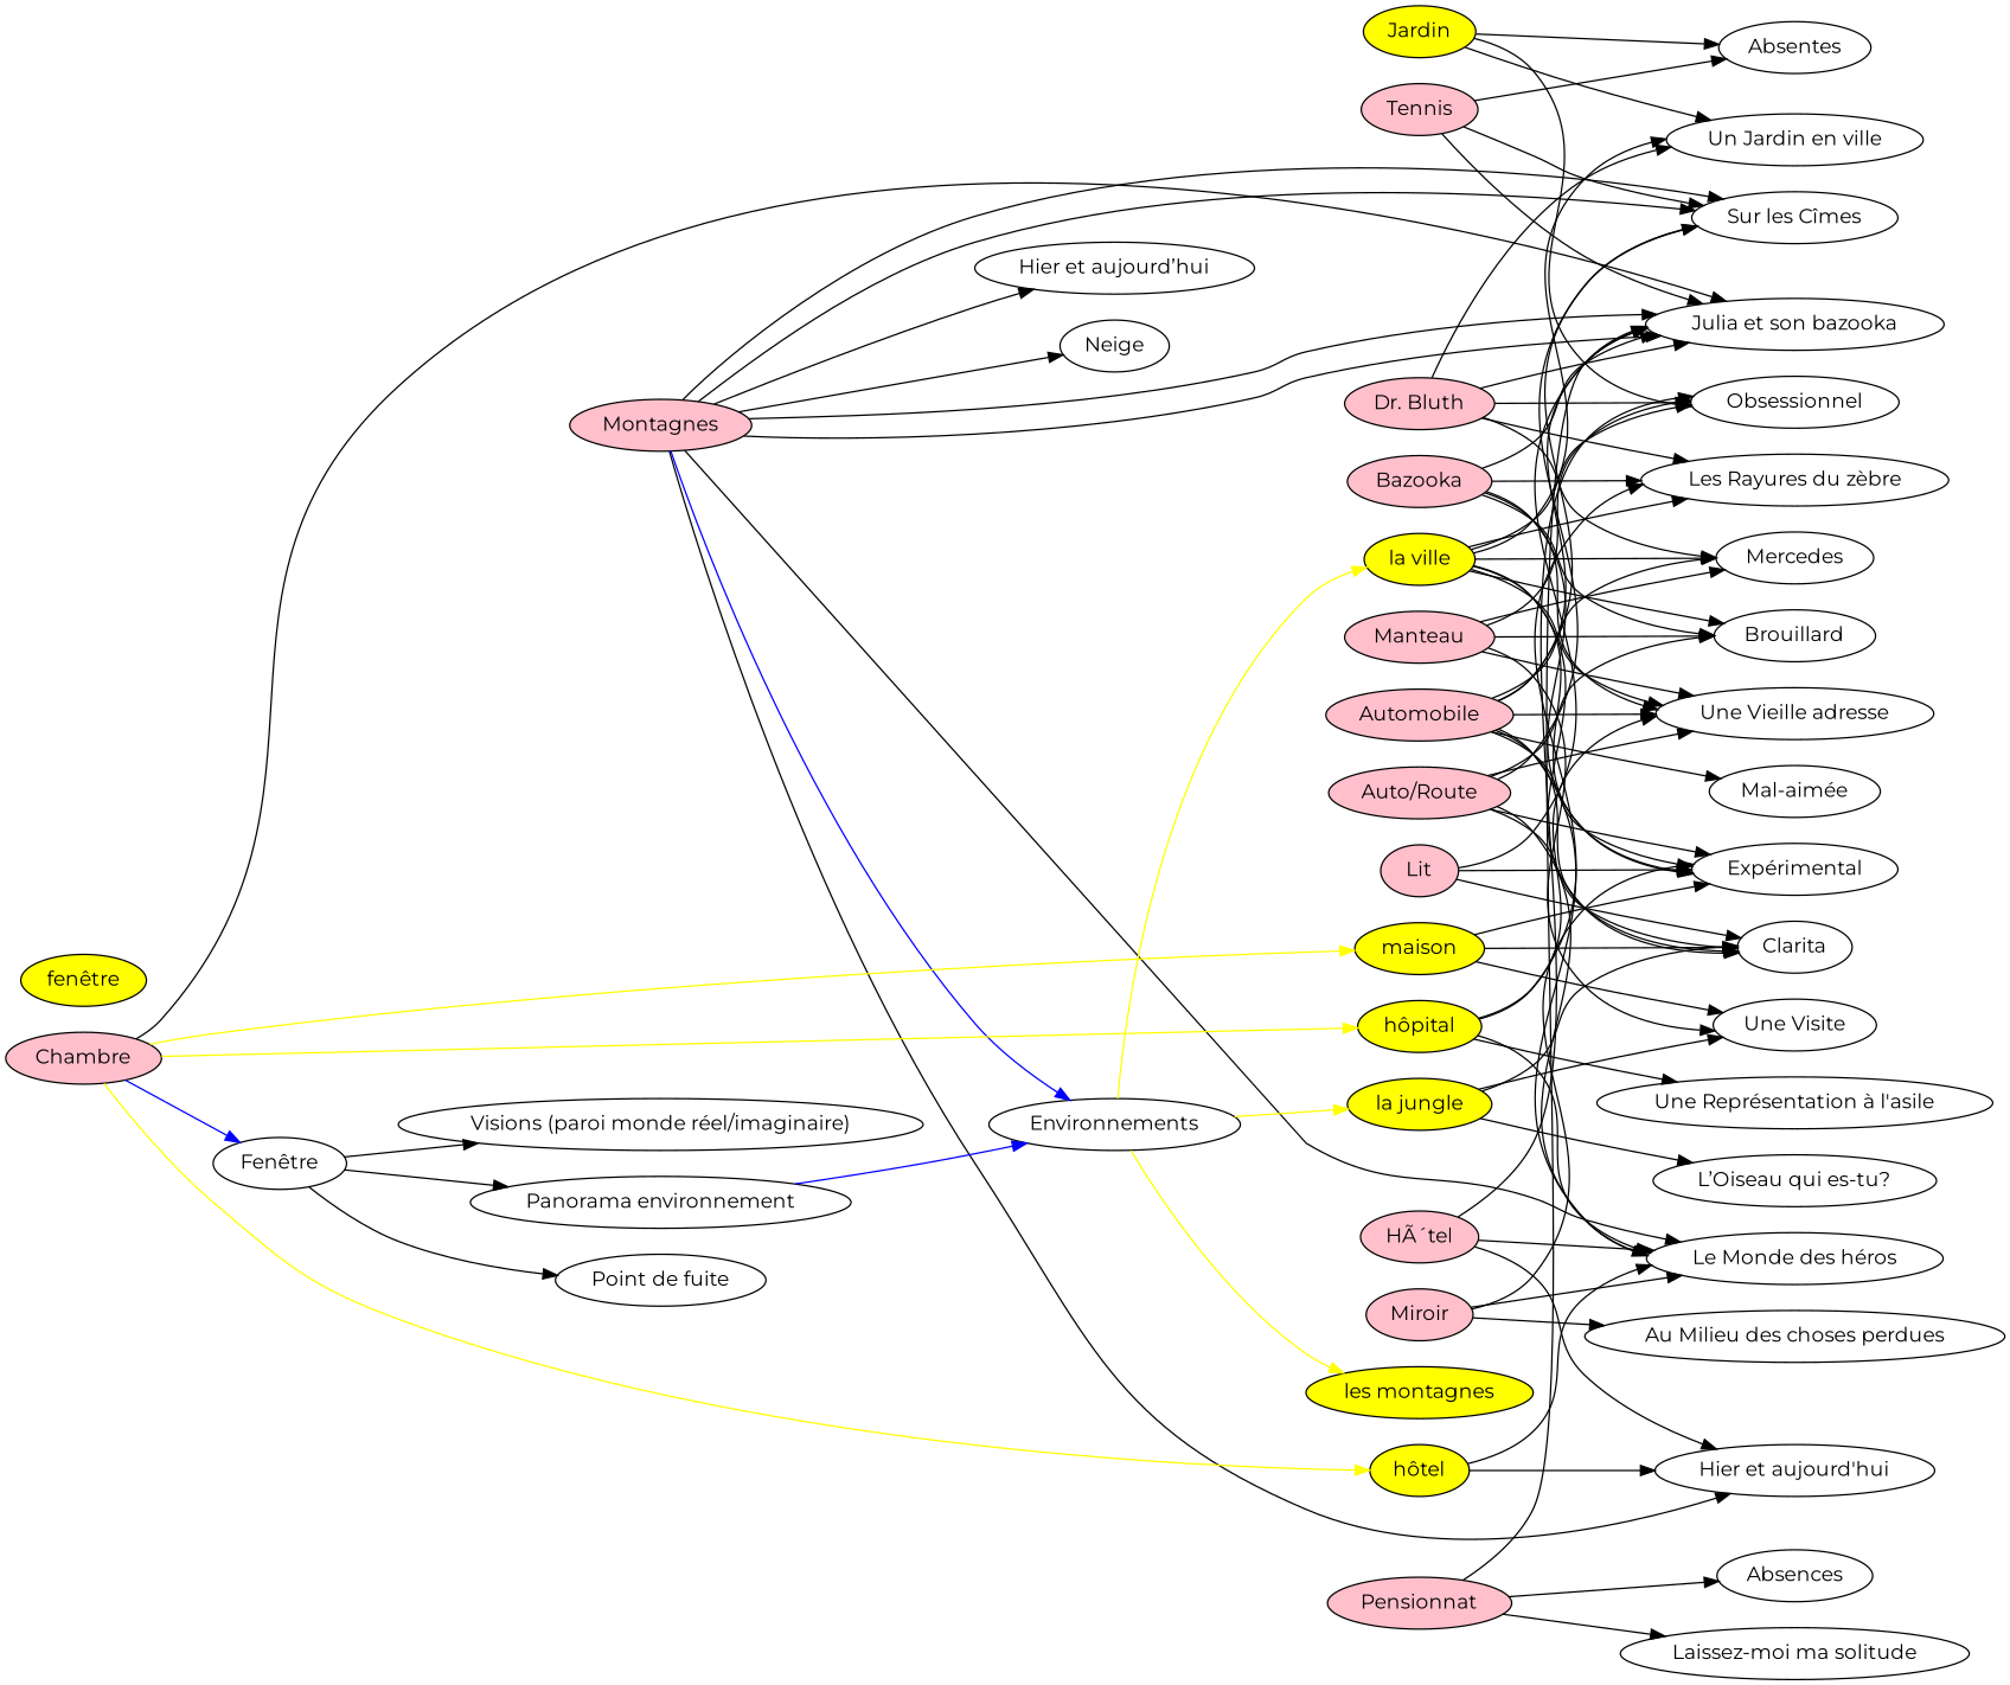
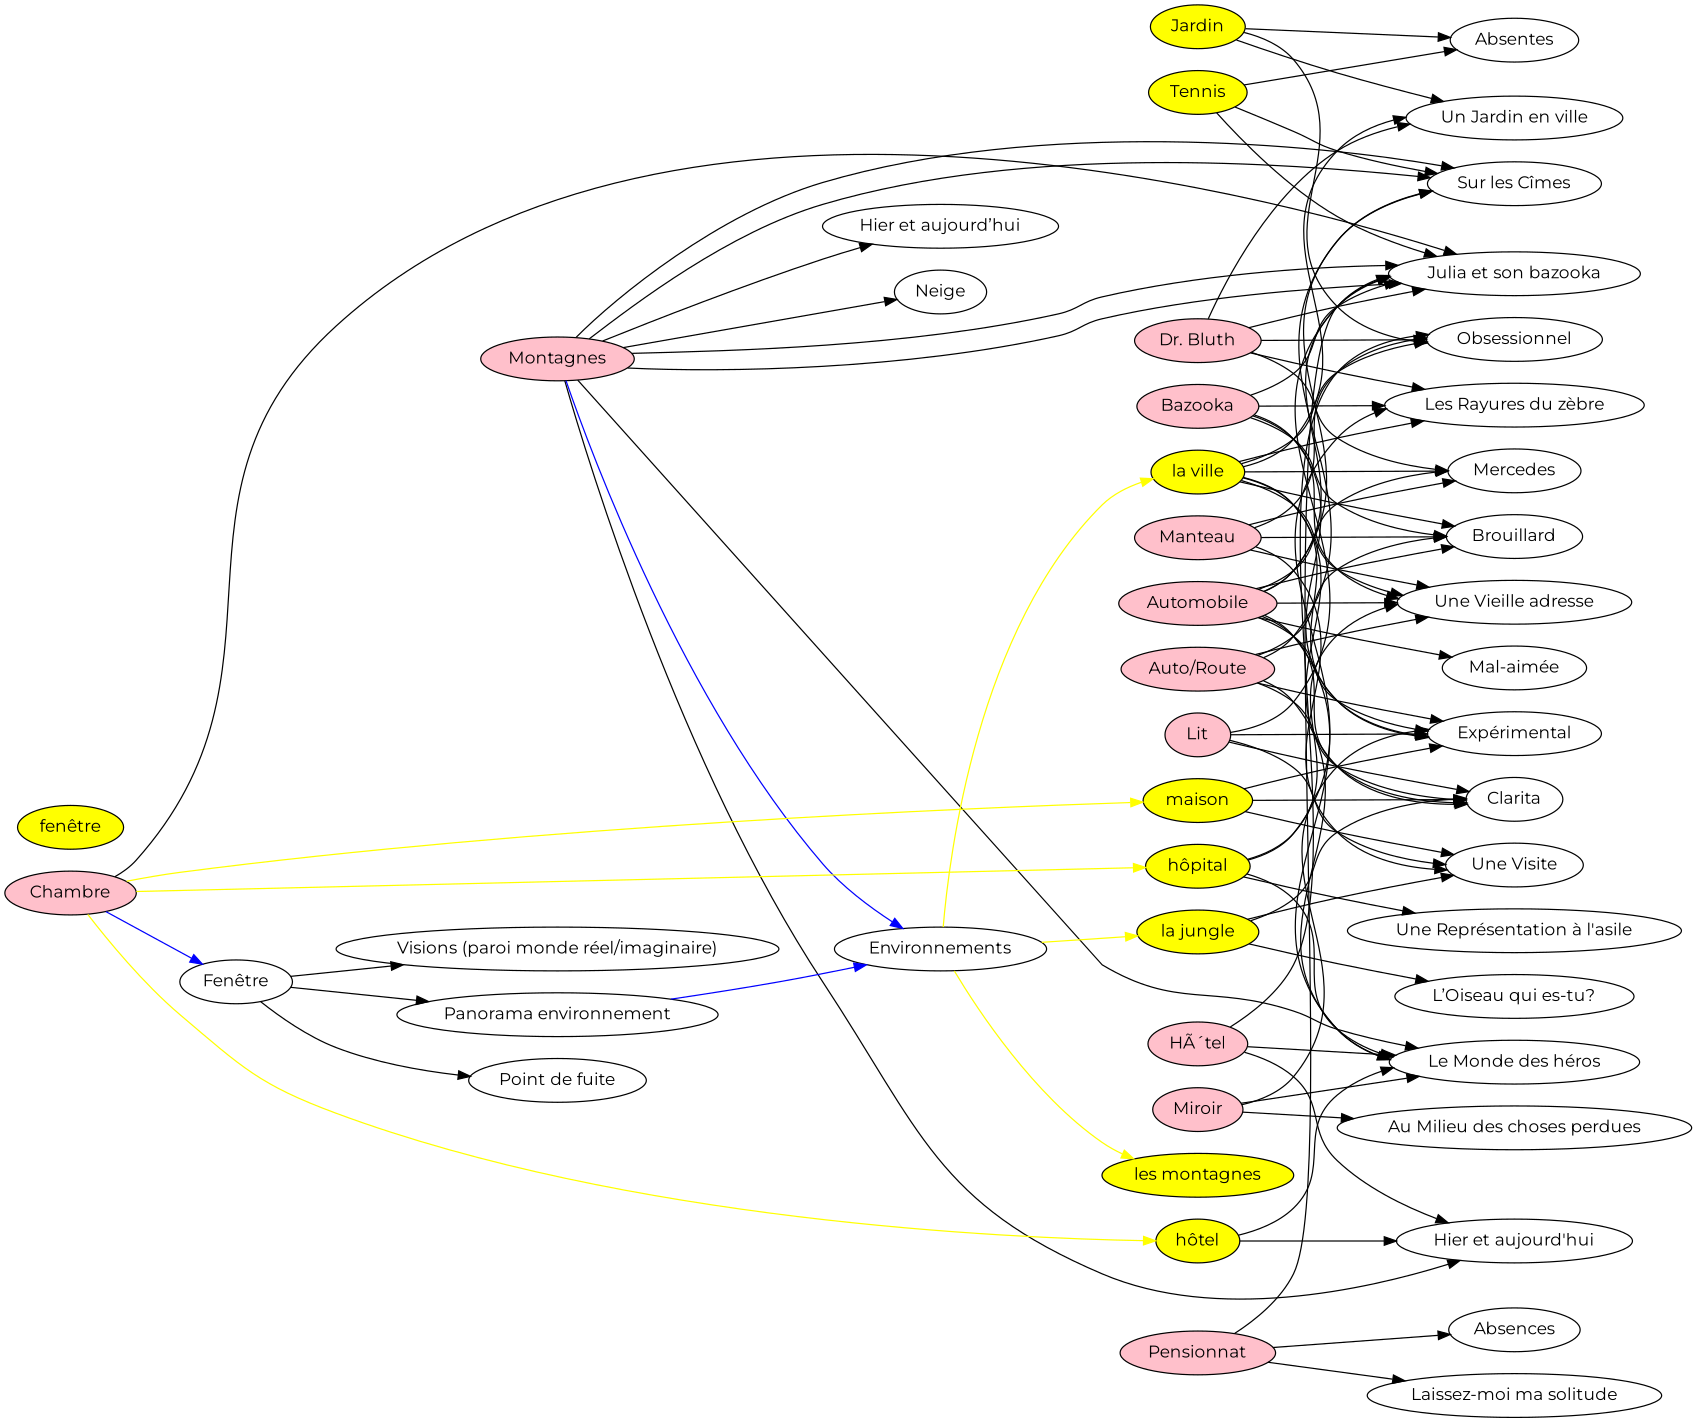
  digraph {
    rankdir=LR
    splines=true
    node [fontname=Montserrat]
    Bazooka [fillcolor=pink style=filled]
    "Une Vieille adresse"
    Brouillard
    "Expérimental"
    "Les Rayures du zèbre"
    "Julia et son bazooka"
    Manteau [fillcolor=pink style=filled]
    "Une Visite"
    Mercedes
    Obsessionnel
    "Auto/Route" [fillcolor=pink style=filled]
    "Le Monde des héros"
    Clarita
    "Sur les Cîmes"
    "Dr. Bluth" [fillcolor=pink style=filled]
    "Un Jardin en ville"
-   Tennis [fillcolor=pink style=filled]
+   Tennis [fillcolor=yellow style=filled]
    Absentes
    "HÃ´tel" [fillcolor=pink style=filled]
    "Hier et aujourd'hui"
    Montagnes [fillcolor=pink style=filled]
    "Hier et aujourd’hui"
    Neige
    Environnements
    "la ville" [fillcolor=yellow style=filled]
    "la jungle" [fillcolor=yellow style=filled]
    "les montagnes" [fillcolor=yellow style=filled]
    Jardin [fillcolor=yellow style=filled]
    Miroir [fillcolor=pink style=filled]
    "Au Milieu des choses perdues"
    Lit [fillcolor=pink style=filled]
    Pensionnat [fillcolor=pink style=filled]
    Absences
    "Laissez-moi ma solitude"
    Automobile [fillcolor=pink style=filled]
    "Mal-aimée"
    Chambre [fillcolor=pink style=filled]
    maison [fillcolor=yellow style=filled]
    "hôpital" [fillcolor=yellow style=filled]
    "hôtel" [fillcolor=yellow style=filled]
    "Fenêtre"
    "Une Représentation à l'asile"
    "Point de fuite"
    "Panorama environnement"
    "Visions (paroi monde réel/imaginaire)"
    "L’Oiseau qui es-tu?"
    "fenêtre" [fillcolor=yellow style=filled]
    Bazooka -> "Une Vieille adresse"
    Bazooka -> Brouillard
    Bazooka -> "Expérimental"
    Bazooka -> "Les Rayures du zèbre"
    Bazooka -> "Julia et son bazooka"
    Manteau -> "Une Vieille adresse"
    Manteau -> Brouillard
    Manteau -> "Une Visite"
    Manteau -> Mercedes
    Manteau -> Obsessionnel
    "Auto/Route" -> "Une Vieille adresse"
    "Auto/Route" -> Brouillard
    "Auto/Route" -> "Expérimental"
    "Auto/Route" -> "Le Monde des héros"
    "Auto/Route" -> Clarita
    "Auto/Route" -> "Sur les Cîmes"
    "Dr. Bluth" -> "Les Rayures du zèbre"
    "Dr. Bluth" -> "Julia et son bazooka"
    "Dr. Bluth" -> Mercedes
    "Dr. Bluth" -> Obsessionnel
    "Dr. Bluth" -> "Un Jardin en ville"
    Tennis -> "Julia et son bazooka"
    Tennis -> "Sur les Cîmes"
    Tennis -> Absentes
    "HÃ´tel" -> Obsessionnel
    "HÃ´tel" -> "Le Monde des héros"
    "HÃ´tel" -> "Hier et aujourd'hui"
    Montagnes -> "Julia et son bazooka"
    Montagnes -> "Julia et son bazooka"
    Montagnes -> "Le Monde des héros"
    Montagnes -> "Sur les Cîmes"
    Montagnes -> "Sur les Cîmes"
    Montagnes -> "Hier et aujourd'hui"
    Montagnes -> "Hier et aujourd’hui"
    Montagnes -> Neige
    Montagnes -> Environnements [color=blue]
    Environnements -> "la ville" [color=yellow style=filled]
    Environnements -> "la jungle" [color=yellow style=filled]
    Environnements -> "les montagnes" [color=yellow style=filled]
    "la ville" -> "Une Vieille adresse"
    "la ville" -> Brouillard
    "la ville" -> "Expérimental"
    "la ville" -> "Les Rayures du zèbre"
    "la ville" -> Mercedes
    "la ville" -> Obsessionnel
    "la ville" -> Clarita
    "la ville" -> "Un Jardin en ville"
    "la jungle" -> "Une Visite"
    "la jungle" -> Clarita
    "la jungle" -> "L’Oiseau qui es-tu?"
    Jardin -> Obsessionnel
    Jardin -> "Un Jardin en ville"
    Jardin -> Absentes
    Miroir -> "Expérimental"
    Miroir -> "Le Monde des héros"
    Miroir -> "Au Milieu des choses perdues"
    Lit -> "Expérimental"
    Lit -> "Julia et son bazooka"
+   Lit -> "Une Visite"
    Lit -> Clarita
    Pensionnat -> "Julia et son bazooka"
    Pensionnat -> Absences
    Pensionnat -> "Laissez-moi ma solitude"
    Automobile -> "Une Vieille adresse"
+   Automobile -> Brouillard
    Automobile -> "Expérimental"
    Automobile -> "Julia et son bazooka"
    Automobile -> Mercedes
    Automobile -> "Le Monde des héros"
    Automobile -> Clarita
    Automobile -> "Sur les Cîmes"
    Automobile -> "Mal-aimée"
    Chambre -> "Julia et son bazooka"
    Chambre -> maison [color=yellow]
    Chambre -> "hôpital" [color=yellow style=filled]
    Chambre -> "hôtel" [color=yellow style=filled]
    Chambre -> "Fenêtre" [color=blue]
    maison -> "Expérimental"
    maison -> "Une Visite"
    maison -> Clarita
    "hôpital" -> "Une Vieille adresse"
    "hôpital" -> "Les Rayures du zèbre"
    "hôpital" -> "Le Monde des héros"
    "hôpital" -> "Une Représentation à l'asile"
    "hôtel" -> "Le Monde des héros"
    "hôtel" -> "Hier et aujourd'hui"
    "Fenêtre" -> "Point de fuite"
    "Fenêtre" -> "Panorama environnement"
    "Fenêtre" -> "Visions (paroi monde réel/imaginaire)"
    "Panorama environnement" -> Environnements [color=blue]
  }
